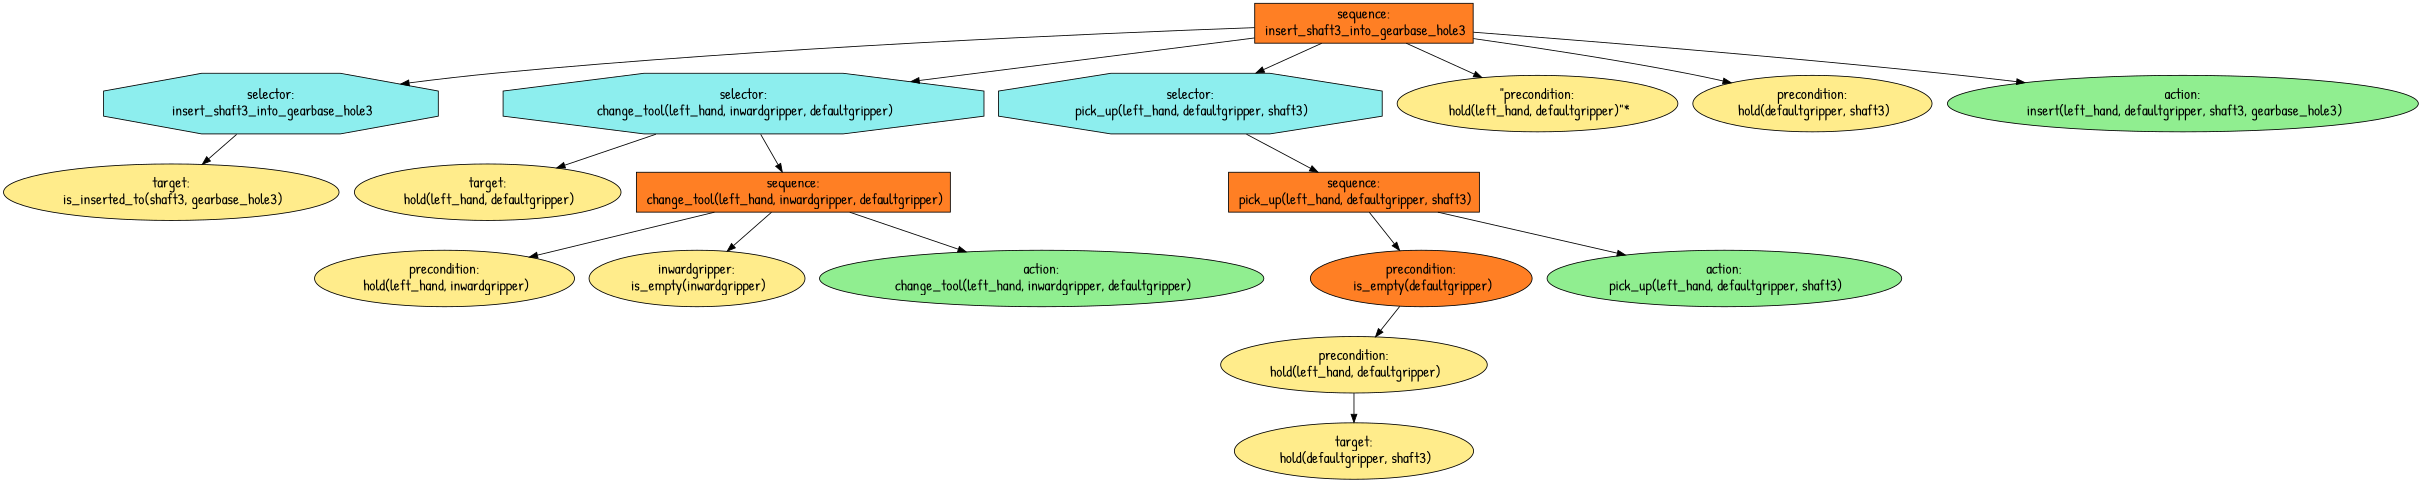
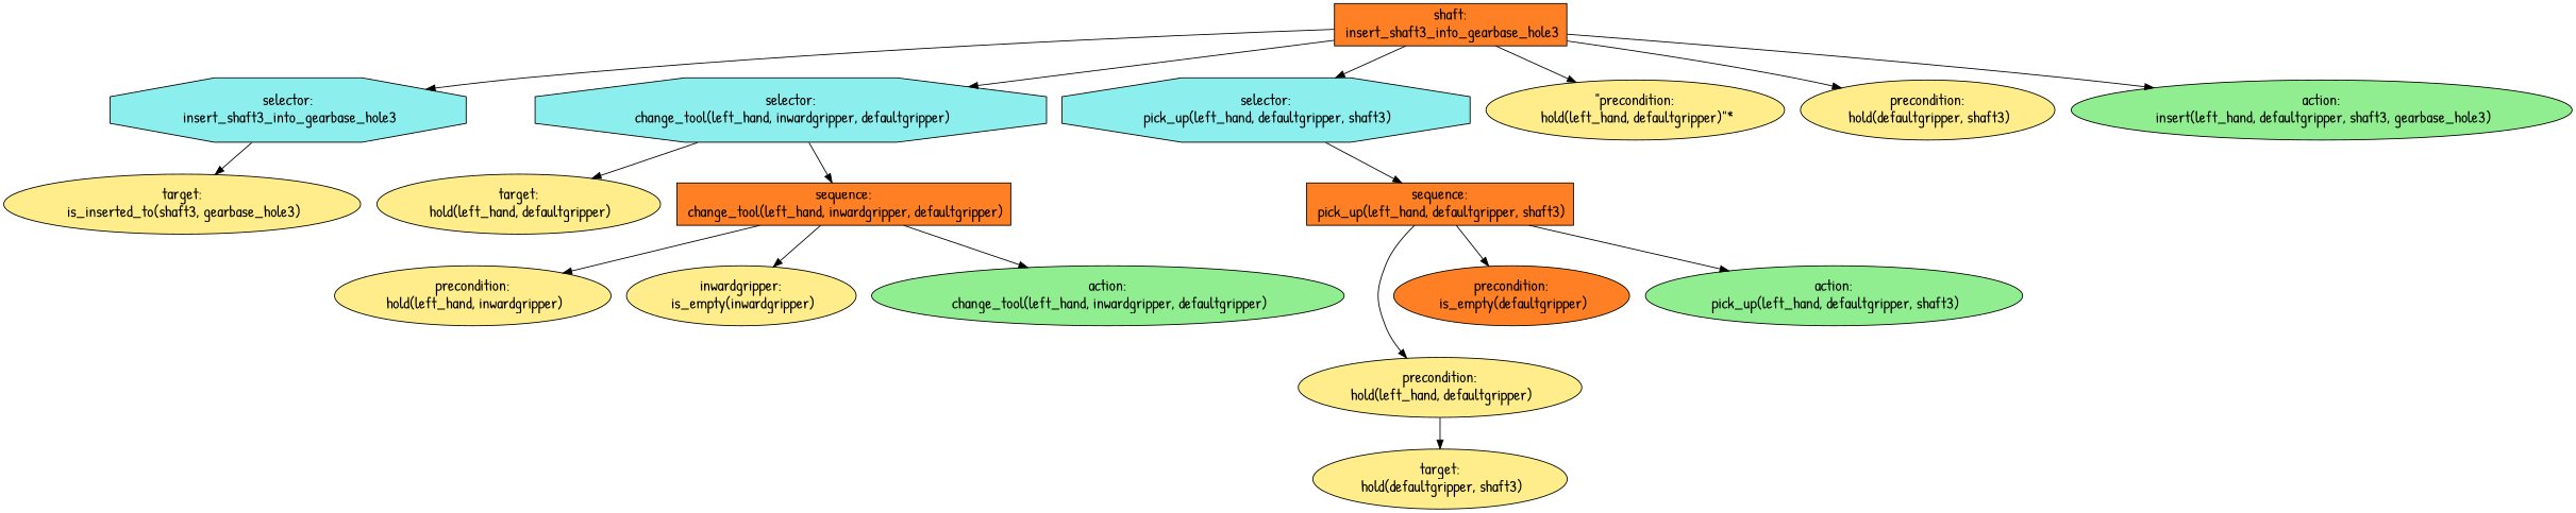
  digraph {
    fontname="Patrick Hand"
    ordering=out
    node [fillcolor=lightgoldenrod1 fontcolor=black fontname="Patrick Hand" fontsize=18 shape=ellipse style=filled]
    edge [fontname="Patrick Hand"]
    n1 [fillcolor=darkslategray2 label="selector:\n insert_shaft3_into_gearbase_hole3" shape=octagon]
    n2 [label="target:\n is_inserted_to(shaft3, gearbase_hole3)"]
-   n3 [fillcolor=chocolate1 label="sequence:\n insert_shaft3_into_gearbase_hole3" shape=box]
+   n3 [fillcolor=chocolate1 label="shaft:\n insert_shaft3_into_gearbase_hole3" shape=box]
    n4 [fillcolor=darkslategray2 label="selector:\n change_tool(left_hand, inwardgripper, defaultgripper)" shape=octagon]
    n5 [fillcolor=darkslategray2 label="selector:\n pick_up(left_hand, defaultgripper, shaft3)" shape=octagon]
    n6 [label="\"precondition:\n hold(left_hand, defaultgripper)\"*"]
    n7 [label="precondition:\n hold(defaultgripper, shaft3)"]
    n8 [fillcolor=lightgreen label="action:\n insert(left_hand, defaultgripper, shaft3, gearbase_hole3)"]
    n9 [label="target:\n hold(left_hand, defaultgripper)"]
    n10 [fillcolor=chocolate1 label="sequence:\n change_tool(left_hand, inwardgripper, defaultgripper)" shape=box]
    n11 [fillcolor=chocolate1 label="sequence:\n pick_up(left_hand, defaultgripper, shaft3)" shape=box]
    n12 [label="precondition:\n hold(left_hand, inwardgripper)"]
    n13 [label="inwardgripper:\n is_empty(inwardgripper)"]
    n14 [fillcolor=lightgreen label="action:\n change_tool(left_hand, inwardgripper, defaultgripper)"]
    n15 [label="target:\n hold(defaultgripper, shaft3)"]
    n16 [label="precondition:\n hold(left_hand, defaultgripper)"]
    n17 [fillcolor=chocolate1 label="precondition:\n is_empty(defaultgripper)"]
    n18 [fillcolor=lightgreen label="action:\n pick_up(left_hand, defaultgripper, shaft3)"]
    n1 -> n2
    n3 -> n1
    n3 -> n4
    n3 -> n5
    n3 -> n6
    n3 -> n7
    n3 -> n8
    n4 -> n9
    n4 -> n10
    n5 -> n11
    n10 -> n12
    n10 -> n13
    n10 -> n14
-   n17 -> n16
+   n11 -> n16
    n11 -> n17
    n11 -> n18
    n16 -> n15
  }
